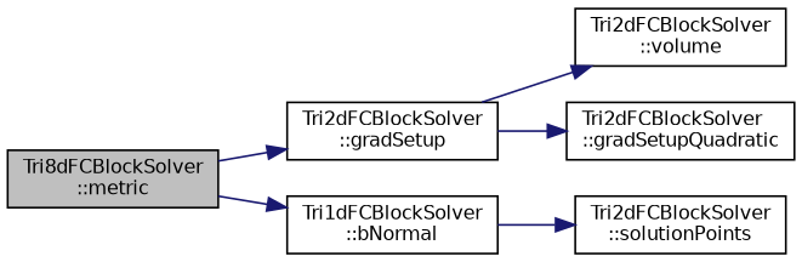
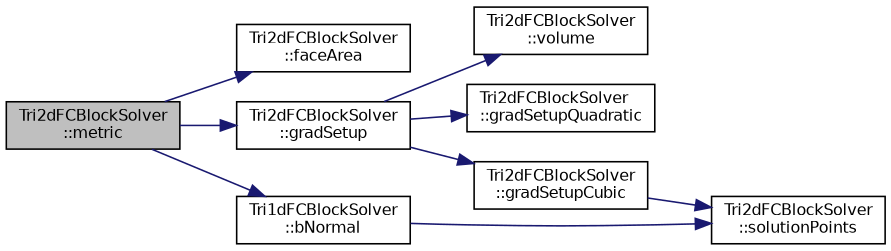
  digraph {
    rankdir=LR
    node [color=black fillcolor=white fontname=Helvetica fontsize=10 shape=record style=filled]
    edge [color=midnightblue fontname=Helvetica fontsize=10 labelfontname=Helvetica labelfontsize=10 style=solid]
-   n1 [fillcolor=grey75 fontcolor=black height=0.2 label="Tri8dFCBlockSolver\l::metric" width=0.4]
+   n1 [fillcolor=grey75 fontcolor=black height=0.2 label="Tri2dFCBlockSolver\l::metric" width=0.4]
+   n2 [height=0.2 label="Tri2dFCBlockSolver\l::faceArea" width=0.4]
    n3 [height=0.2 label="Tri2dFCBlockSolver\l::gradSetup" width=0.4]
    n4 [height=0.2 label="Tri1dFCBlockSolver\l::bNormal" width=0.4]
    n5 [height=0.2 label="Tri2dFCBlockSolver\l::volume" width=0.4]
    n6 [height=0.2 label="Tri2dFCBlockSolver\l::gradSetupQuadratic" width=0.4]
+   n7 [height=0.2 label="Tri2dFCBlockSolver\l::gradSetupCubic" width=0.4]
    n8 [height=0.2 label="Tri2dFCBlockSolver\l::solutionPoints" width=0.4]
+   n1 -> n2
    n1 -> n3
    n1 -> n4
    n3 -> n5
    n3 -> n6
+   n3 -> n7
    n4 -> n8
+   n7 -> n8
  }
